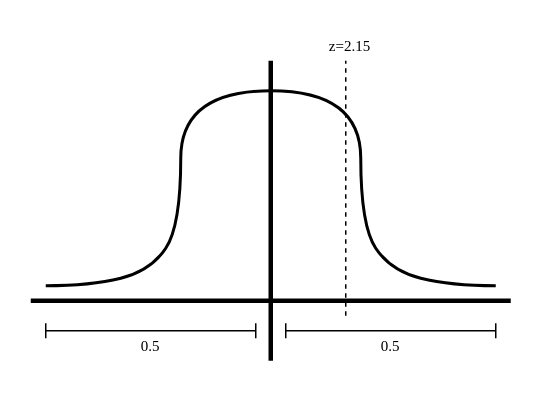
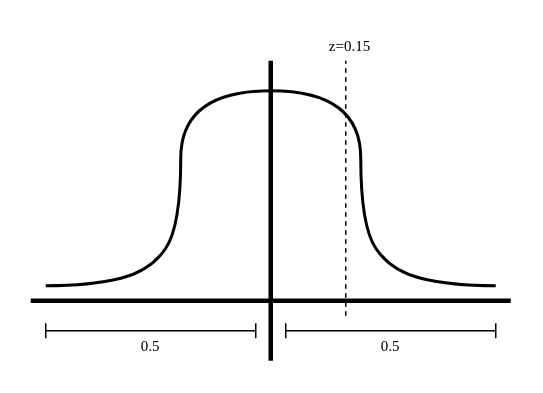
  <mxCell id="0" />
  <mxCell id="1" parent="0" />
  <mxCell id="2" value="" style="endArrow=none;html=1;rounded=0;strokeWidth=3;" edge="1" parent="1"><mxGeometry width="50" height="50" relative="1" as="geometry"><mxPoint x="20" y="200" as="sourcePoint" /><mxPoint x="340" y="200" as="targetPoint" /></mxGeometry></mxCell>
  <mxCell id="3" value="" style="endArrow=none;html=1;rounded=0;strokeWidth=3;" edge="1" parent="1"><mxGeometry width="50" height="50" relative="1" as="geometry"><mxPoint x="180" y="240" as="sourcePoint" /><mxPoint x="180" y="40" as="targetPoint" /></mxGeometry></mxCell>
  <mxCell id="4" value="" style="curved=1;endArrow=none;html=1;rounded=0;endFill=0;strokeWidth=2;" edge="1" parent="1"><mxGeometry width="50" height="50" relative="1" as="geometry"><mxPoint x="30" y="190" as="sourcePoint" /><mxPoint x="180" y="60" as="targetPoint" /><Array as="points"><mxPoint x="60" y="190" /><mxPoint x="100" y="180" /><mxPoint x="120" y="150" /><mxPoint x="120" y="60" /></Array></mxGeometry></mxCell>
  <mxCell id="5" value="" style="curved=1;endArrow=none;html=1;rounded=0;endFill=0;strokeWidth=2;" edge="1" parent="1"><mxGeometry width="50" height="50" relative="1" as="geometry"><mxPoint x="330" y="190" as="sourcePoint" /><mxPoint x="180" y="60" as="targetPoint" /><Array as="points"><mxPoint x="300" y="190" /><mxPoint x="260" y="180" /><mxPoint x="240" y="150" /><mxPoint x="240" y="60" /></Array></mxGeometry></mxCell>
  <mxCell id="6" value="" style="endArrow=none;html=1;rounded=0;" edge="1" parent="1"><mxGeometry width="50" height="50" relative="1" as="geometry"><mxPoint x="30" y="220" as="sourcePoint" /><mxPoint x="170" y="220" as="targetPoint" /></mxGeometry></mxCell>
  <mxCell id="7" value="" style="endArrow=none;html=1;rounded=0;" edge="1" parent="1"><mxGeometry width="50" height="50" relative="1" as="geometry"><mxPoint x="30" y="215" as="sourcePoint" /><mxPoint x="30" y="225" as="targetPoint" /></mxGeometry></mxCell>
  <mxCell id="8" value="" style="endArrow=none;html=1;rounded=0;" edge="1" parent="1"><mxGeometry width="50" height="50" relative="1" as="geometry"><mxPoint x="170" y="215" as="sourcePoint" /><mxPoint x="170" y="225" as="targetPoint" /></mxGeometry></mxCell>
  <mxCell id="9" value="0.5" style="rounded=0;whiteSpace=wrap;html=1;fillColor=none;fontSize=10;fontFamily=Comfortaa;strokeWidth=3;fontSource=https%3A%2F%2Ffonts.googleapis.com%2Fcss%3Ffamily%3DComfortaa;strokeColor=none;" vertex="1" parent="1"><mxGeometry x="240" y="225" width="40" height="10" as="geometry" /></mxCell>
  <mxCell id="10" value="" style="endArrow=none;html=1;rounded=0;" edge="1" parent="1"><mxGeometry width="50" height="50" relative="1" as="geometry"><mxPoint x="190" y="220" as="sourcePoint" /><mxPoint x="330" y="220" as="targetPoint" /></mxGeometry></mxCell>
  <mxCell id="11" value="" style="endArrow=none;html=1;rounded=0;" edge="1" parent="1"><mxGeometry width="50" height="50" relative="1" as="geometry"><mxPoint x="190" y="215" as="sourcePoint" /><mxPoint x="190" y="225" as="targetPoint" /></mxGeometry></mxCell>
  <mxCell id="12" value="" style="endArrow=none;html=1;rounded=0;" edge="1" parent="1"><mxGeometry width="50" height="50" relative="1" as="geometry"><mxPoint x="330" y="215" as="sourcePoint" /><mxPoint x="330" y="225" as="targetPoint" /></mxGeometry></mxCell>
  <mxCell id="13" value="0.5" style="rounded=0;whiteSpace=wrap;html=1;fillColor=none;fontSize=10;fontFamily=Comfortaa;strokeWidth=3;fontSource=https%3A%2F%2Ffonts.googleapis.com%2Fcss%3Ffamily%3DComfortaa;strokeColor=none;" vertex="1" parent="1"><mxGeometry x="80" y="225" width="40" height="10" as="geometry" /></mxCell>
  <mxCell id="14" value="" style="endArrow=none;html=1;rounded=0;dashed=1;" edge="1" parent="1"><mxGeometry width="50" height="50" relative="1" as="geometry"><mxPoint x="230" y="210" as="sourcePoint" /><mxPoint x="230" y="40" as="targetPoint" /></mxGeometry></mxCell>
- <mxCell id="15" value="z=2.15" style="rounded=0;whiteSpace=wrap;html=1;fillColor=none;fontSize=10;fontFamily=Ubuntu Mono;strokeWidth=3;strokeColor=none;" vertex="1" parent="1"><mxGeometry x="210" y="20" width="46" height="20" as="geometry" /></mxCell>
+ <mxCell id="15" value="z=0.15" style="rounded=0;whiteSpace=wrap;html=1;fillColor=none;fontSize=10;fontFamily=Ubuntu Mono;strokeWidth=3;strokeColor=none;" vertex="1" parent="1"><mxGeometry x="210" y="20" width="46" height="20" as="geometry" /></mxCell>
